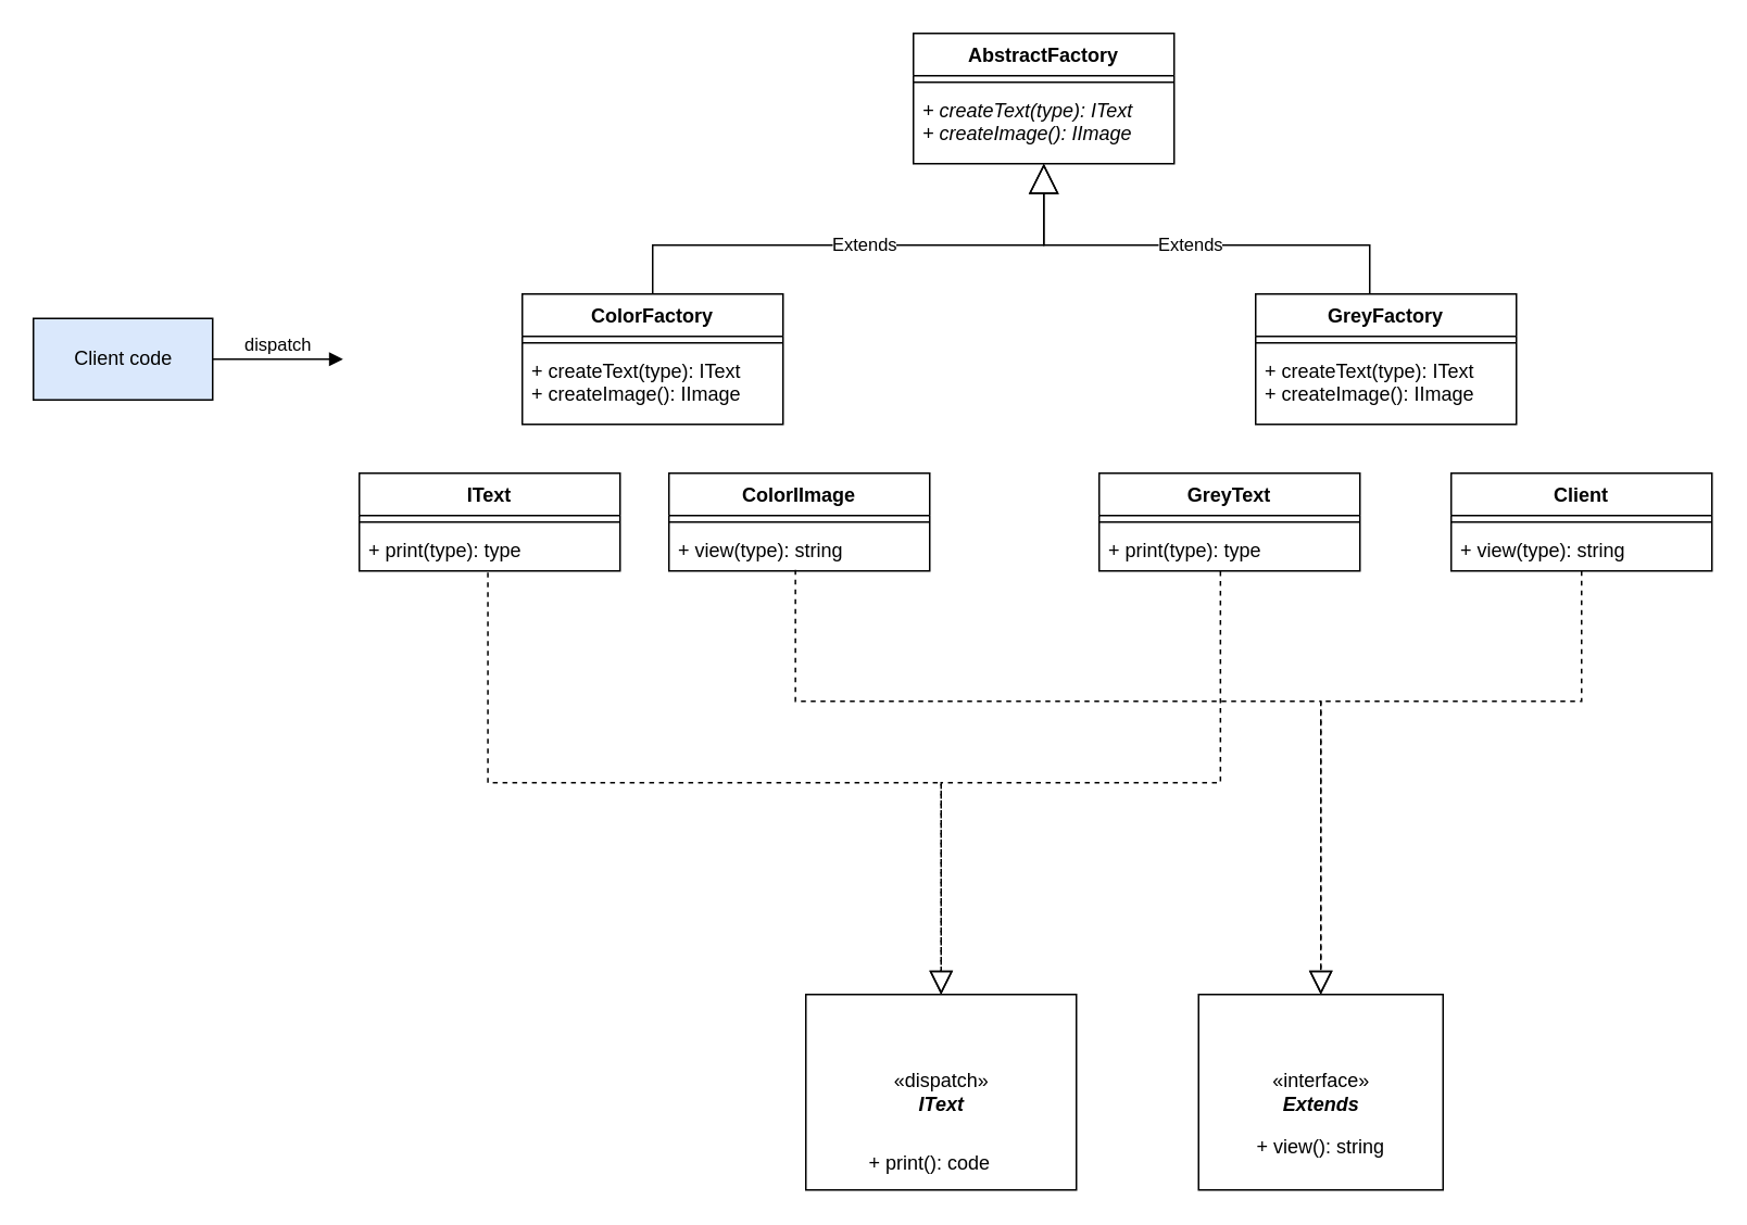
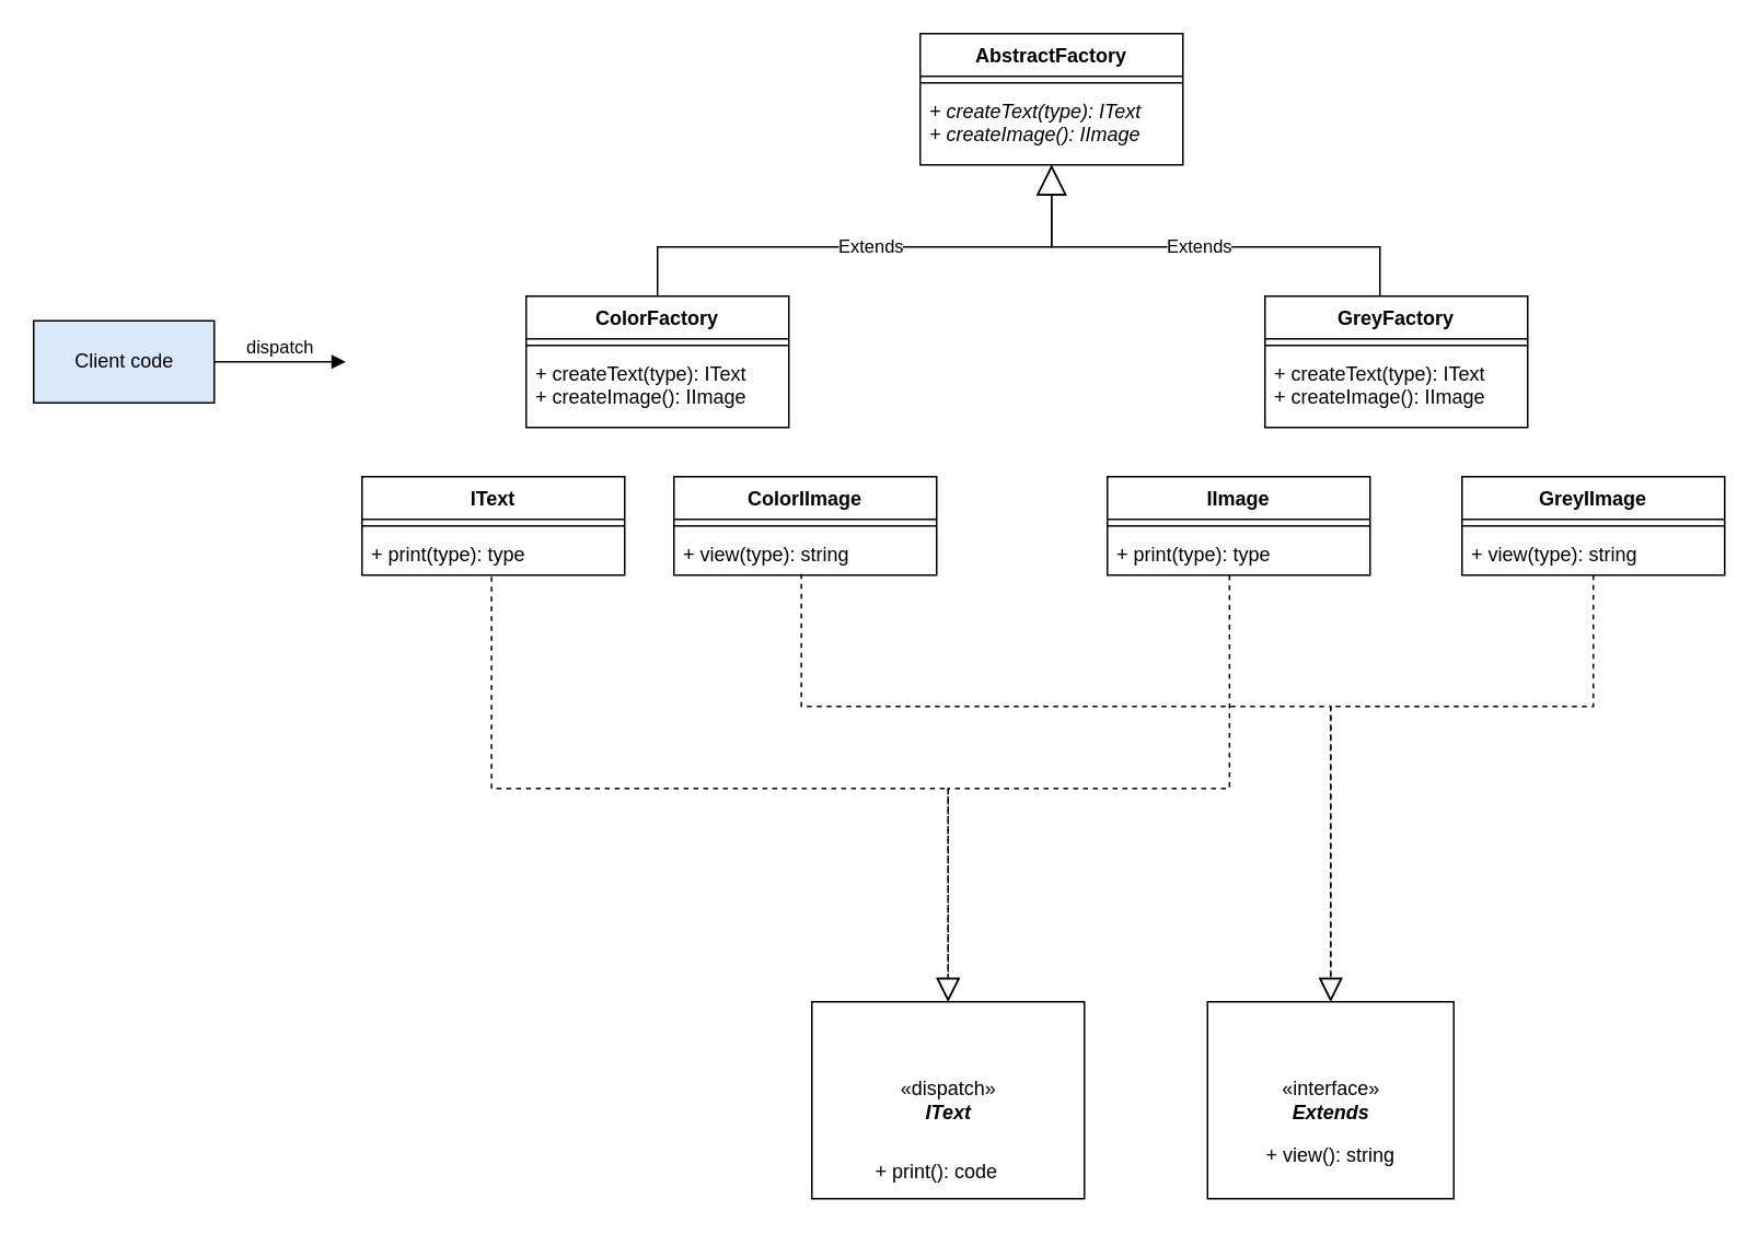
  <mxCell id="0" />
  <mxCell id="1" parent="0" />
  <mxCell id="2" value="«interface»&lt;br&gt;&lt;b&gt;&lt;i&gt;Extends&lt;/i&gt;&lt;br&gt;&lt;/b&gt;" style="html=1;" vertex="1" parent="1"><mxGeometry x="735" y="610" width="150" height="120" as="geometry" /></mxCell>
  <mxCell id="3" value="«dispatch»&lt;br&gt;&lt;b&gt;&lt;i&gt;IText&lt;/i&gt;&lt;/b&gt;" style="html=1;" vertex="1" parent="1"><mxGeometry x="494" y="610" width="166" height="120" as="geometry" /></mxCell>
  <mxCell id="4" value="AbstractFactory" style="swimlane;fontStyle=1;align=center;verticalAlign=top;childLayout=stackLayout;horizontal=1;startSize=26;horizontalStack=0;resizeParent=1;resizeParentMax=0;resizeLast=0;collapsible=1;marginBottom=0;" vertex="1" parent="1"><mxGeometry x="560" y="20" width="160" height="80" as="geometry" /></mxCell>
  <mxCell id="5" value="" style="line;strokeWidth=1;fillColor=none;align=left;verticalAlign=middle;spacingTop=-1;spacingLeft=3;spacingRight=3;rotatable=0;labelPosition=right;points=[];portConstraint=eastwest;" vertex="1" parent="4"><mxGeometry y="26" width="160" height="8" as="geometry" /></mxCell>
  <mxCell id="6" value="+ createText(type): IText&#10;+ createImage(): IImage&#10;" style="text;strokeColor=none;fillColor=none;align=left;verticalAlign=top;spacingLeft=4;spacingRight=4;overflow=hidden;rotatable=0;points=[[0,0.5],[1,0.5]];portConstraint=eastwest;fontStyle=2" vertex="1" parent="4"><mxGeometry y="34" width="160" height="46" as="geometry" /></mxCell>
  <mxCell id="7" value="ColorFactory" style="swimlane;fontStyle=1;align=center;verticalAlign=top;childLayout=stackLayout;horizontal=1;startSize=26;horizontalStack=0;resizeParent=1;resizeParentMax=0;resizeLast=0;collapsible=1;marginBottom=0;" vertex="1" parent="1"><mxGeometry x="320" y="180" width="160" height="80" as="geometry" /></mxCell>
  <mxCell id="8" value="Extends" style="endArrow=block;endSize=16;endFill=0;html=1;rounded=0;edgeStyle=orthogonalEdgeStyle;entryX=0.5;entryY=1;entryDx=0;entryDy=0;" edge="1" parent="7" target="4"><mxGeometry width="160" relative="1" as="geometry"><mxPoint x="80" as="sourcePoint" /><mxPoint x="240" as="targetPoint" /><Array as="points"><mxPoint x="80" y="-30" /><mxPoint x="320" y="-30" /></Array></mxGeometry></mxCell>
  <mxCell id="9" value="" style="line;strokeWidth=1;fillColor=none;align=left;verticalAlign=middle;spacingTop=-1;spacingLeft=3;spacingRight=3;rotatable=0;labelPosition=right;points=[];portConstraint=eastwest;" vertex="1" parent="7"><mxGeometry y="26" width="160" height="8" as="geometry" /></mxCell>
  <mxCell id="10" value="+ createText(type): IText&#10;+ createImage(): IImage&#10;" style="text;strokeColor=none;fillColor=none;align=left;verticalAlign=top;spacingLeft=4;spacingRight=4;overflow=hidden;rotatable=0;points=[[0,0.5],[1,0.5]];portConstraint=eastwest;fontStyle=0" vertex="1" parent="7"><mxGeometry y="34" width="160" height="46" as="geometry" /></mxCell>
  <mxCell id="11" value="GreyFactory" style="swimlane;fontStyle=1;align=center;verticalAlign=top;childLayout=stackLayout;horizontal=1;startSize=26;horizontalStack=0;resizeParent=1;resizeParentMax=0;resizeLast=0;collapsible=1;marginBottom=0;" vertex="1" parent="1"><mxGeometry x="770" y="180" width="160" height="80" as="geometry" /></mxCell>
  <mxCell id="12" value="Extends" style="endArrow=block;endSize=16;endFill=0;html=1;rounded=0;edgeStyle=orthogonalEdgeStyle;" edge="1" parent="11"><mxGeometry width="160" relative="1" as="geometry"><mxPoint x="70" as="sourcePoint" /><mxPoint x="-130" y="-80" as="targetPoint" /><Array as="points"><mxPoint x="70" y="-30" /><mxPoint x="-130" y="-30" /></Array></mxGeometry></mxCell>
  <mxCell id="13" value="" style="line;strokeWidth=1;fillColor=none;align=left;verticalAlign=middle;spacingTop=-1;spacingLeft=3;spacingRight=3;rotatable=0;labelPosition=right;points=[];portConstraint=eastwest;" vertex="1" parent="11"><mxGeometry y="26" width="160" height="8" as="geometry" /></mxCell>
  <mxCell id="14" value="+ createText(type): IText&#10;+ createImage(): IImage&#10;" style="text;strokeColor=none;fillColor=none;align=left;verticalAlign=top;spacingLeft=4;spacingRight=4;overflow=hidden;rotatable=0;points=[[0,0.5],[1,0.5]];portConstraint=eastwest;fontStyle=0" vertex="1" parent="11"><mxGeometry y="34" width="160" height="46" as="geometry" /></mxCell>
  <mxCell id="15" value="IText" style="swimlane;fontStyle=1;align=center;verticalAlign=top;childLayout=stackLayout;horizontal=1;startSize=26;horizontalStack=0;resizeParent=1;resizeParentMax=0;resizeLast=0;collapsible=1;marginBottom=0;" vertex="1" parent="1"><mxGeometry x="220" y="290" width="160" height="60" as="geometry" /></mxCell>
  <mxCell id="16" value="" style="line;strokeWidth=1;fillColor=none;align=left;verticalAlign=middle;spacingTop=-1;spacingLeft=3;spacingRight=3;rotatable=0;labelPosition=right;points=[];portConstraint=eastwest;" vertex="1" parent="15"><mxGeometry y="26" width="160" height="8" as="geometry" /></mxCell>
  <mxCell id="17" value="+ print(type): type" style="text;strokeColor=none;fillColor=none;align=left;verticalAlign=top;spacingLeft=4;spacingRight=4;overflow=hidden;rotatable=0;points=[[0,0.5],[1,0.5]];portConstraint=eastwest;" vertex="1" parent="15"><mxGeometry y="34" width="160" height="26" as="geometry" /></mxCell>
  <mxCell id="18" value="ColorIImage" style="swimlane;fontStyle=1;align=center;verticalAlign=top;childLayout=stackLayout;horizontal=1;startSize=26;horizontalStack=0;resizeParent=1;resizeParentMax=0;resizeLast=0;collapsible=1;marginBottom=0;" vertex="1" parent="1"><mxGeometry x="410" y="290" width="160" height="60" as="geometry" /></mxCell>
  <mxCell id="19" value="" style="line;strokeWidth=1;fillColor=none;align=left;verticalAlign=middle;spacingTop=-1;spacingLeft=3;spacingRight=3;rotatable=0;labelPosition=right;points=[];portConstraint=eastwest;" vertex="1" parent="18"><mxGeometry y="26" width="160" height="8" as="geometry" /></mxCell>
  <mxCell id="20" value="+ view(type): string" style="text;strokeColor=none;fillColor=none;align=left;verticalAlign=top;spacingLeft=4;spacingRight=4;overflow=hidden;rotatable=0;points=[[0,0.5],[1,0.5]];portConstraint=eastwest;" vertex="1" parent="18"><mxGeometry y="34" width="160" height="26" as="geometry" /></mxCell>
- <mxCell id="21" value="GreyText" style="swimlane;fontStyle=1;align=center;verticalAlign=top;childLayout=stackLayout;horizontal=1;startSize=26;horizontalStack=0;resizeParent=1;resizeParentMax=0;resizeLast=0;collapsible=1;marginBottom=0;" vertex="1" parent="1"><mxGeometry x="674" y="290" width="160" height="60" as="geometry" /></mxCell>
+ <mxCell id="21" value="IImage" style="swimlane;fontStyle=1;align=center;verticalAlign=top;childLayout=stackLayout;horizontal=1;startSize=26;horizontalStack=0;resizeParent=1;resizeParentMax=0;resizeLast=0;collapsible=1;marginBottom=0;" vertex="1" parent="1"><mxGeometry x="674" y="290" width="160" height="60" as="geometry" /></mxCell>
  <mxCell id="22" value="" style="line;strokeWidth=1;fillColor=none;align=left;verticalAlign=middle;spacingTop=-1;spacingLeft=3;spacingRight=3;rotatable=0;labelPosition=right;points=[];portConstraint=eastwest;" vertex="1" parent="21"><mxGeometry y="26" width="160" height="8" as="geometry" /></mxCell>
  <mxCell id="23" value="+ print(type): type" style="text;strokeColor=none;fillColor=none;align=left;verticalAlign=top;spacingLeft=4;spacingRight=4;overflow=hidden;rotatable=0;points=[[0,0.5],[1,0.5]];portConstraint=eastwest;" vertex="1" parent="21"><mxGeometry y="34" width="160" height="26" as="geometry" /></mxCell>
- <mxCell id="24" value="Client" style="swimlane;fontStyle=1;align=center;verticalAlign=top;childLayout=stackLayout;horizontal=1;startSize=26;horizontalStack=0;resizeParent=1;resizeParentMax=0;resizeLast=0;collapsible=1;marginBottom=0;" vertex="1" parent="1"><mxGeometry x="890" y="290" width="160" height="60" as="geometry" /></mxCell>
+ <mxCell id="24" value="GreyIImage" style="swimlane;fontStyle=1;align=center;verticalAlign=top;childLayout=stackLayout;horizontal=1;startSize=26;horizontalStack=0;resizeParent=1;resizeParentMax=0;resizeLast=0;collapsible=1;marginBottom=0;" vertex="1" parent="1"><mxGeometry x="890" y="290" width="160" height="60" as="geometry" /></mxCell>
  <mxCell id="25" value="" style="line;strokeWidth=1;fillColor=none;align=left;verticalAlign=middle;spacingTop=-1;spacingLeft=3;spacingRight=3;rotatable=0;labelPosition=right;points=[];portConstraint=eastwest;" vertex="1" parent="24"><mxGeometry y="26" width="160" height="8" as="geometry" /></mxCell>
  <mxCell id="26" value="+ view(type): string" style="text;strokeColor=none;fillColor=none;align=left;verticalAlign=top;spacingLeft=4;spacingRight=4;overflow=hidden;rotatable=0;points=[[0,0.5],[1,0.5]];portConstraint=eastwest;" vertex="1" parent="24"><mxGeometry y="34" width="160" height="26" as="geometry" /></mxCell>
  <mxCell id="27" value="+ view(): string" style="text;strokeColor=none;fillColor=none;align=left;verticalAlign=top;spacingLeft=4;spacingRight=4;overflow=hidden;rotatable=0;points=[[0,0.5],[1,0.5]];portConstraint=eastwest;" vertex="1" parent="1"><mxGeometry x="765" y="690" width="100" height="26" as="geometry" /></mxCell>
  <mxCell id="28" value="+ print(): code" style="text;strokeColor=none;fillColor=none;align=left;verticalAlign=top;spacingLeft=4;spacingRight=4;overflow=hidden;rotatable=0;points=[[0,0.5],[1,0.5]];portConstraint=eastwest;" vertex="1" parent="1"><mxGeometry x="527" y="700" width="100" height="26" as="geometry" /></mxCell>
  <mxCell id="29" value="" style="endArrow=block;dashed=1;endFill=0;endSize=12;html=1;rounded=0;edgeStyle=orthogonalEdgeStyle;entryX=0.5;entryY=0;entryDx=0;entryDy=0;exitX=0.493;exitY=1.038;exitDx=0;exitDy=0;exitPerimeter=0;" edge="1" parent="1" source="17" target="3"><mxGeometry width="160" relative="1" as="geometry"><mxPoint x="290" y="370" as="sourcePoint" /><mxPoint x="450" y="370" as="targetPoint" /></mxGeometry></mxCell>
  <mxCell id="30" value="" style="endArrow=block;dashed=1;endFill=0;endSize=12;html=1;rounded=0;edgeStyle=orthogonalEdgeStyle;exitX=0.465;exitY=1.008;exitDx=0;exitDy=0;exitPerimeter=0;entryX=0.5;entryY=0;entryDx=0;entryDy=0;" edge="1" parent="1" source="23" target="3"><mxGeometry width="160" relative="1" as="geometry"><mxPoint x="740" y="410" as="sourcePoint" /><mxPoint x="900" y="410" as="targetPoint" /></mxGeometry></mxCell>
  <mxCell id="31" value="" style="endArrow=block;dashed=1;endFill=0;endSize=12;html=1;rounded=0;edgeStyle=orthogonalEdgeStyle;exitX=0.485;exitY=0.977;exitDx=0;exitDy=0;exitPerimeter=0;entryX=0.5;entryY=0;entryDx=0;entryDy=0;" edge="1" parent="1" source="20" target="2"><mxGeometry width="160" relative="1" as="geometry"><mxPoint x="480" y="400" as="sourcePoint" /><mxPoint x="640" y="400" as="targetPoint" /><Array as="points"><mxPoint x="488" y="430" /><mxPoint x="810" y="430" /></Array></mxGeometry></mxCell>
  <mxCell id="32" value="" style="endArrow=block;dashed=1;endFill=0;endSize=12;html=1;rounded=0;edgeStyle=orthogonalEdgeStyle;" edge="1" parent="1"><mxGeometry width="160" relative="1" as="geometry"><mxPoint x="970" y="350" as="sourcePoint" /><mxPoint x="810" y="610" as="targetPoint" /><Array as="points"><mxPoint x="970" y="430" /><mxPoint x="810" y="430" /></Array></mxGeometry></mxCell>
  <mxCell id="33" value="Client code" style="html=1;fillColor=#dae8fc;" vertex="1" parent="1"><mxGeometry x="20" y="195" width="110" height="50" as="geometry" /></mxCell>
  <mxCell id="34" value="dispatch" style="html=1;verticalAlign=bottom;endArrow=block;rounded=0;edgeStyle=orthogonalEdgeStyle;" edge="1" parent="1"><mxGeometry width="80" relative="1" as="geometry"><mxPoint x="130" y="220" as="sourcePoint" /><mxPoint x="210" y="220" as="targetPoint" /></mxGeometry></mxCell>
